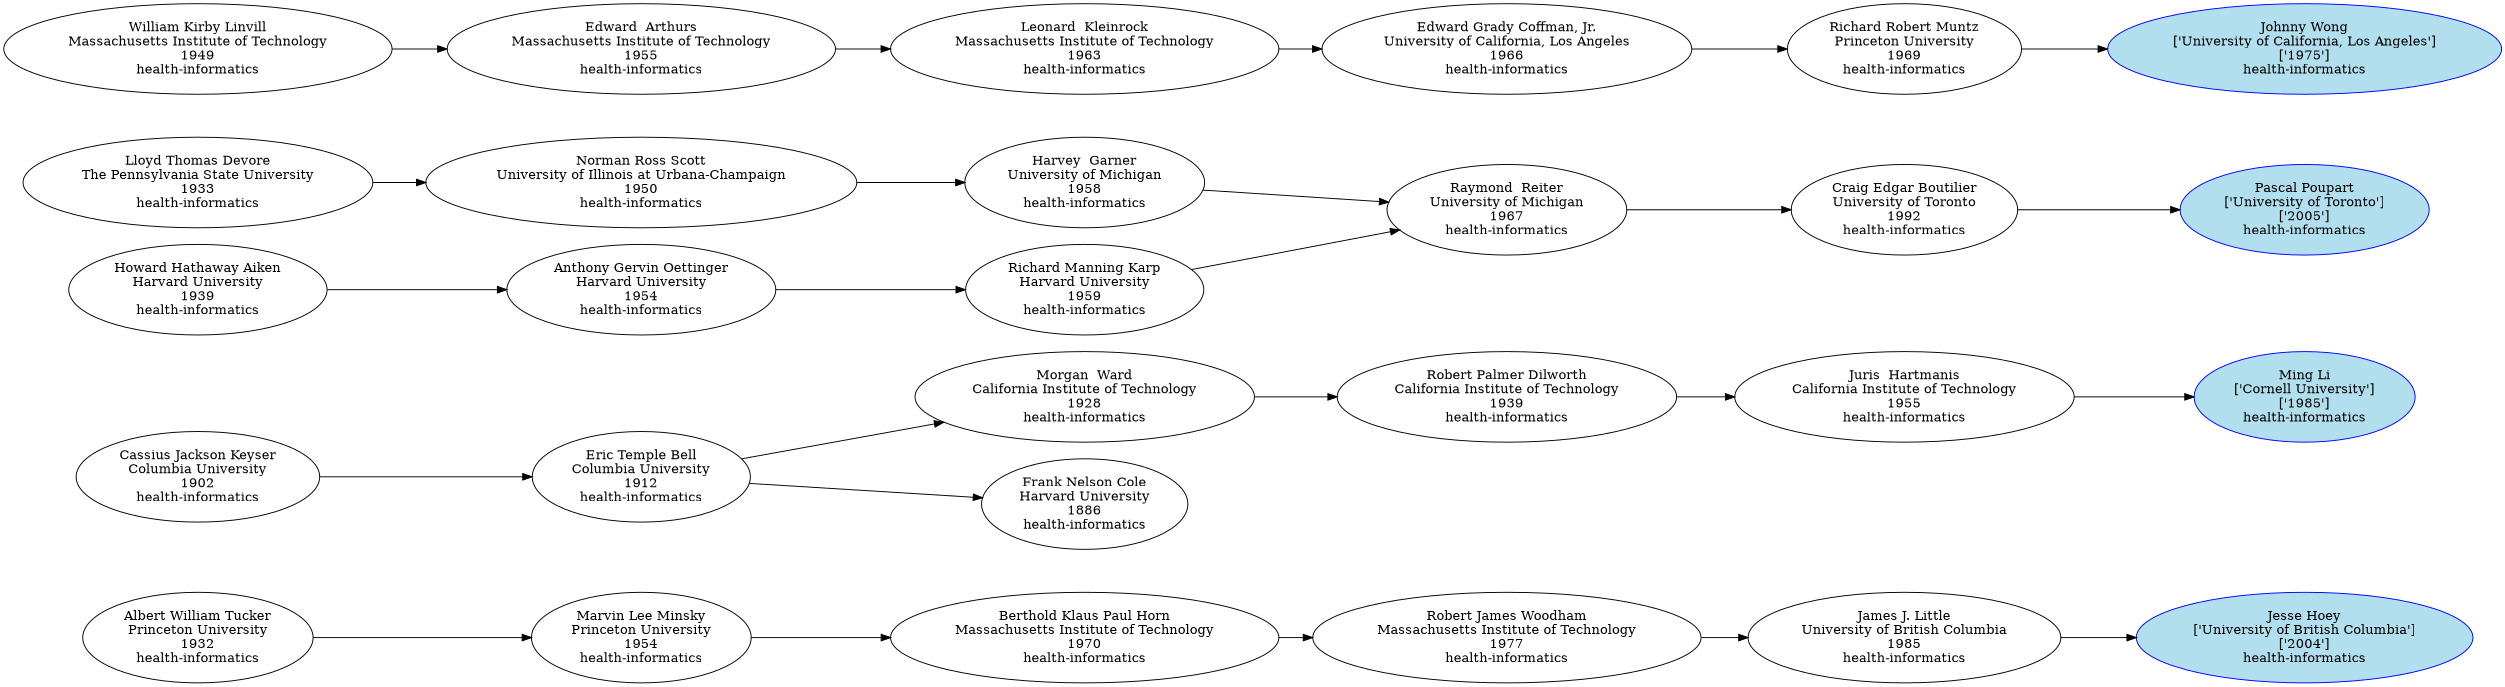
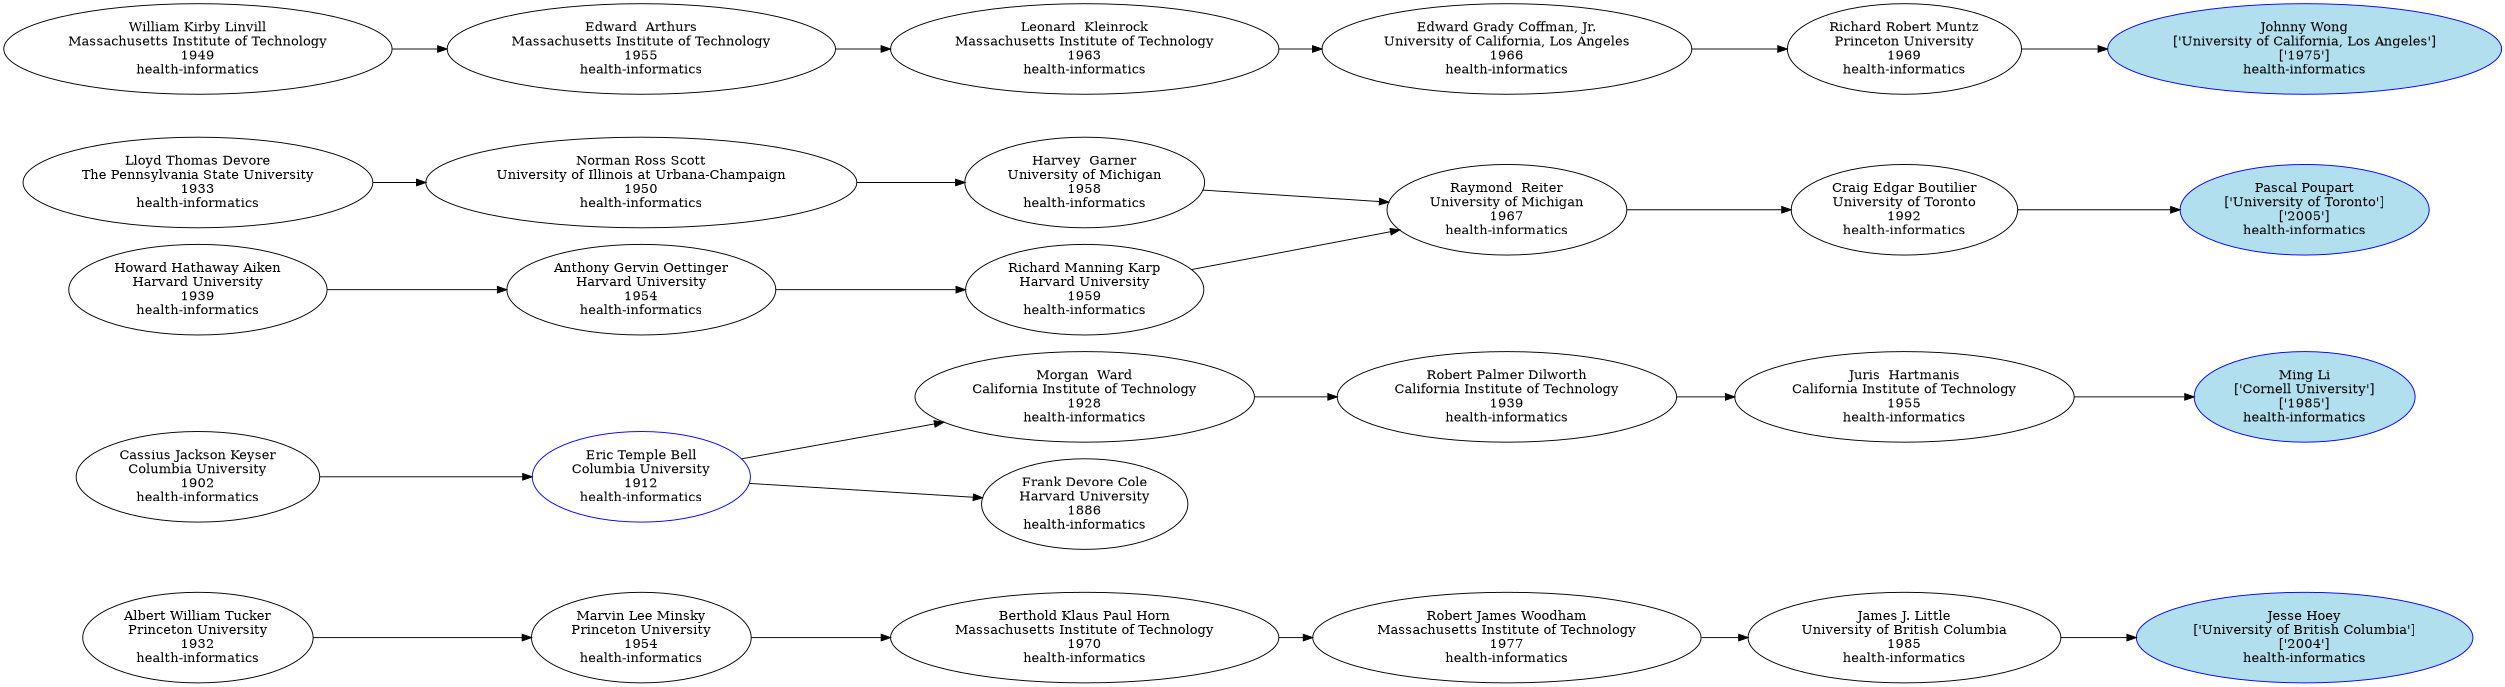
  digraph {
    rankdir=LR
    n1 [color=blue fillcolor=lightblue2 label="Jesse Hoey\n['University of British Columbia']\n['2004']\nhealth-informatics" style=filled]
    n2 [color=blue fillcolor=lightblue2 label="Ming Li\n['Cornell University']\n['1985']\nhealth-informatics" style=filled]
    n3 [color=blue fillcolor=lightblue2 label="Pascal Poupart\n['University of Toronto']\n['2005']\nhealth-informatics" style=filled]
    n4 [color=blue fillcolor=lightblue2 label="Johnny Wong\n['University of California, Los Angeles']\n['1975']\nhealth-informatics" style=filled]
    n5 [label="James J. Little\nUniversity of British Columbia\n1985\nhealth-informatics"]
    n6 [label="Juris  Hartmanis\nCalifornia Institute of Technology\n1955\nhealth-informatics"]
    n7 [label="Craig Edgar Boutilier\nUniversity of Toronto\n1992\nhealth-informatics"]
    n8 [label="Richard Robert Muntz\nPrinceton University\n1969\nhealth-informatics"]
    n9 [label="Robert James Woodham\nMassachusetts Institute of Technology\n1977\nhealth-informatics"]
    n10 [label="Robert Palmer Dilworth\nCalifornia Institute of Technology\n1939\nhealth-informatics"]
    n11 [label="Raymond  Reiter\nUniversity of Michigan\n1967\nhealth-informatics"]
    n12 [label="Edward Grady Coffman, Jr.\nUniversity of California, Los Angeles\n1966\nhealth-informatics"]
    n13 [label="Berthold Klaus Paul Horn\nMassachusetts Institute of Technology\n1970\nhealth-informatics"]
    n14 [label="Morgan  Ward\nCalifornia Institute of Technology\n1928\nhealth-informatics"]
    n15 [label="Harvey  Garner\nUniversity of Michigan\n1958\nhealth-informatics"]
    n16 [label="Richard Manning Karp\nHarvard University\n1959\nhealth-informatics"]
    n17 [label="Leonard  Kleinrock\nMassachusetts Institute of Technology\n1963\nhealth-informatics"]
    n18 [label="Marvin Lee Minsky\nPrinceton University\n1954\nhealth-informatics"]
-   n19 [label="Eric Temple Bell\nColumbia University\n1912\nhealth-informatics"]
-   n20 [label="Frank Nelson Cole\nHarvard University\n1886\nhealth-informatics"]
+   n19 [label="Eric Temple Bell\nColumbia University\n1912\nhealth-informatics" color=blue]
+   n20 [label="Frank Devore Cole\nHarvard University\n1886\nhealth-informatics"]
    n21 [label="Norman Ross Scott\nUniversity of Illinois at Urbana-Champaign\n1950\nhealth-informatics"]
    n22 [label="Anthony Gervin Oettinger\nHarvard University\n1954\nhealth-informatics"]
    n23 [label="Edward  Arthurs\nMassachusetts Institute of Technology\n1955\nhealth-informatics"]
    n24 [label="Albert William Tucker\nPrinceton University\n1932\nhealth-informatics"]
    n25 [label="Cassius Jackson Keyser\nColumbia University\n1902\nhealth-informatics"]
    n26 [label="Lloyd Thomas Devore\nThe Pennsylvania State University\n1933\nhealth-informatics"]
    n27 [label="Howard Hathaway Aiken\nHarvard University\n1939\nhealth-informatics"]
    n28 [label="William Kirby Linvill\nMassachusetts Institute of Technology\n1949\nhealth-informatics"]
    n5 -> n1
    n6 -> n2
    n7 -> n3
    n8 -> n4
    n9 -> n5
    n10 -> n6
    n11 -> n7
    n12 -> n8
    n13 -> n9
    n14 -> n10
    n15 -> n11
    n16 -> n11
    n17 -> n12
    n18 -> n13
    n19 -> n14
    n19 -> n20
    n21 -> n15
    n22 -> n16
    n23 -> n17
    n24 -> n18
    n25 -> n19
    n26 -> n21
    n27 -> n22
    n28 -> n23
  }
